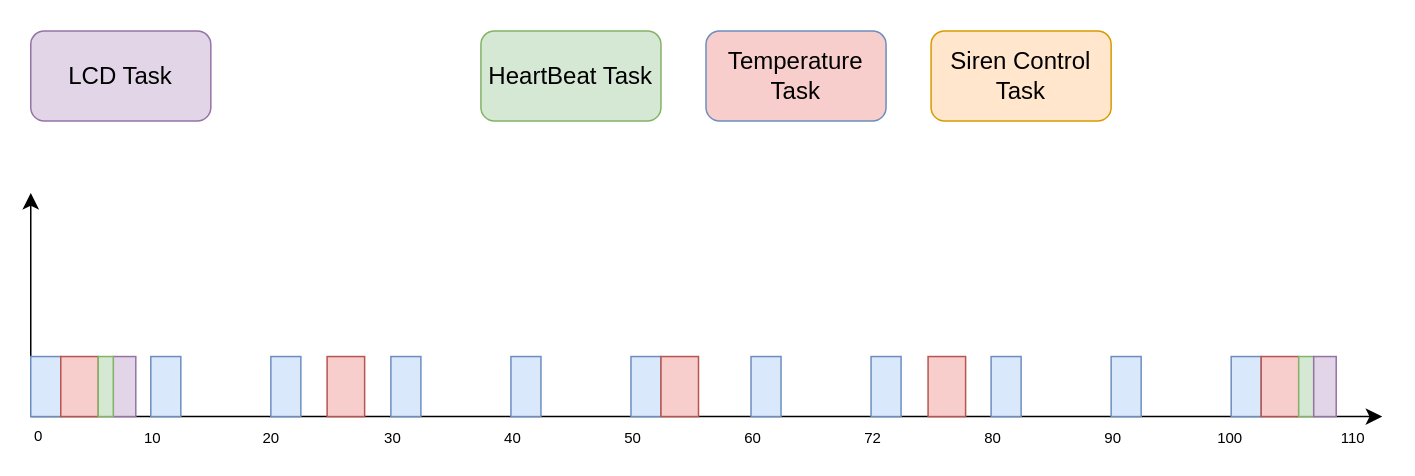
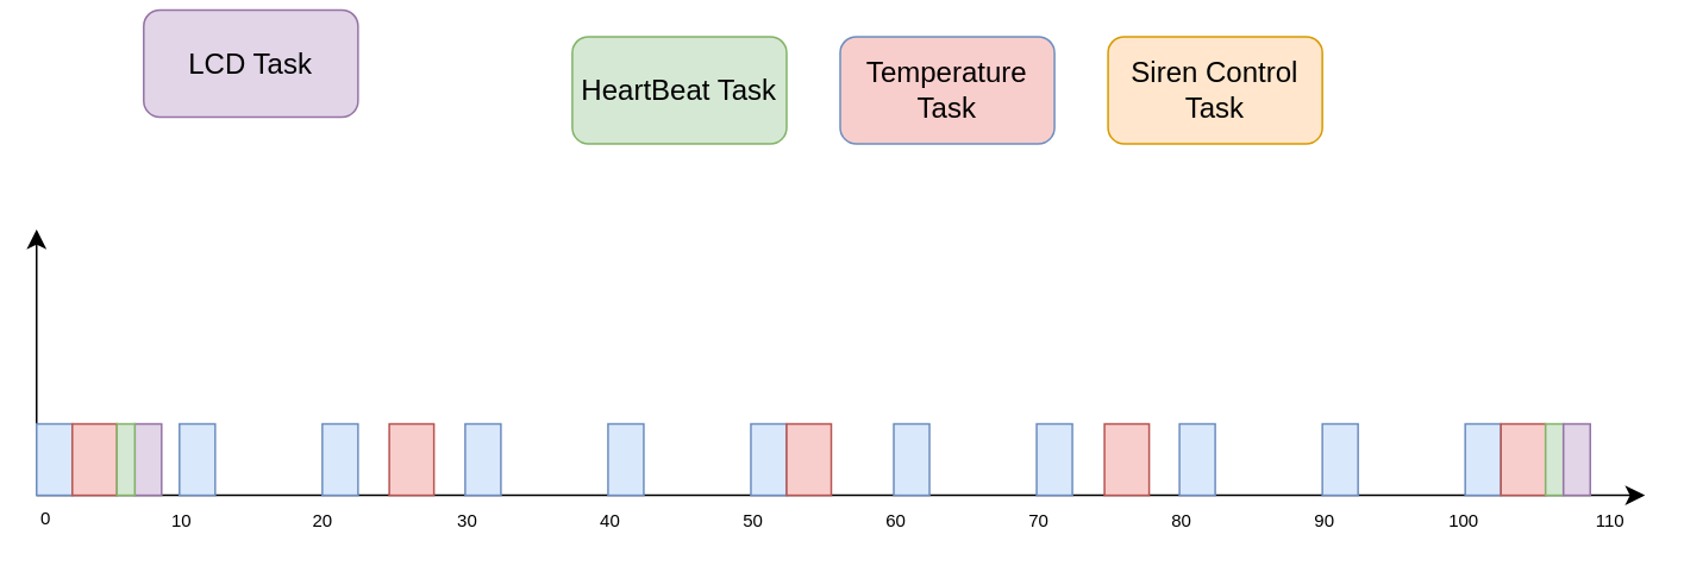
  <mxCell id="0" />
  <mxCell id="1" parent="0" />
  <mxCell id="2" value="" style="endArrow=classic;html=1;rounded=0;fontSize=12;startSize=8;endSize=8;curved=1;" edge="1" parent="1"><mxGeometry width="50" height="50" relative="1" as="geometry"><mxPoint x="20" y="277" as="sourcePoint" /><mxPoint x="920.667" y="277" as="targetPoint" /></mxGeometry></mxCell>
  <mxCell id="3" value="&lt;font style=&quot;font-size: 10px;&quot;&gt;10&lt;/font&gt;" style="edgeLabel;html=1;align=center;verticalAlign=middle;resizable=0;points=[];fontSize=16;" vertex="1" connectable="0" parent="2"><mxGeometry x="-0.654" y="-1" relative="1" as="geometry"><mxPoint x="-76" y="10" as="offset" /></mxGeometry></mxCell>
  <mxCell id="4" value="" style="endArrow=classic;html=1;rounded=0;fontSize=12;startSize=8;endSize=8;curved=1;" edge="1" parent="1"><mxGeometry width="50" height="50" relative="1" as="geometry"><mxPoint x="20" y="276" as="sourcePoint" /><mxPoint x="20" y="128" as="targetPoint" /></mxGeometry></mxCell>
  <mxCell id="5" value="" style="rounded=0;whiteSpace=wrap;html=1;fontSize=16;fillColor=#dae8fc;strokeColor=#6c8ebf;" vertex="1" parent="1"><mxGeometry x="20" y="237" width="20" height="40" as="geometry" /></mxCell>
  <mxCell id="6" value="&lt;font style=&quot;font-size: 10px;&quot;&gt;20&lt;/font&gt;" style="edgeLabel;html=1;align=center;verticalAlign=middle;resizable=0;points=[];fontSize=16;" vertex="1" connectable="0" parent="1"><mxGeometry x="179.997" y="288" as="geometry" /></mxCell>
  <mxCell id="7" value="" style="rounded=0;whiteSpace=wrap;html=1;fontSize=16;fillColor=#dae8fc;strokeColor=#6c8ebf;" vertex="1" parent="1"><mxGeometry x="100" y="237" width="20" height="40" as="geometry" /></mxCell>
  <mxCell id="8" value="" style="rounded=0;whiteSpace=wrap;html=1;fontSize=16;fillColor=#dae8fc;strokeColor=#6c8ebf;" vertex="1" parent="1"><mxGeometry x="180" y="237" width="20" height="40" as="geometry" /></mxCell>
  <mxCell id="9" value="" style="rounded=0;whiteSpace=wrap;html=1;fontSize=16;fillColor=#dae8fc;strokeColor=#6c8ebf;" vertex="1" parent="1"><mxGeometry x="260" y="237" width="20" height="40" as="geometry" /></mxCell>
  <mxCell id="10" value="" style="rounded=0;whiteSpace=wrap;html=1;fontSize=16;fillColor=#dae8fc;strokeColor=#6c8ebf;" vertex="1" parent="1"><mxGeometry x="340" y="237" width="20" height="40" as="geometry" /></mxCell>
  <mxCell id="11" value="" style="rounded=0;whiteSpace=wrap;html=1;fontSize=16;fillColor=#dae8fc;strokeColor=#6c8ebf;" vertex="1" parent="1"><mxGeometry x="420" y="237" width="20" height="40" as="geometry" /></mxCell>
  <mxCell id="12" value="" style="rounded=0;whiteSpace=wrap;html=1;fontSize=16;fillColor=#dae8fc;strokeColor=#6c8ebf;" vertex="1" parent="1"><mxGeometry x="500" y="237" width="20" height="40" as="geometry" /></mxCell>
  <mxCell id="13" value="" style="rounded=0;whiteSpace=wrap;html=1;fontSize=16;fillColor=#dae8fc;strokeColor=#6c8ebf;" vertex="1" parent="1"><mxGeometry x="580" y="237" width="20" height="40" as="geometry" /></mxCell>
  <mxCell id="14" value="" style="rounded=0;whiteSpace=wrap;html=1;fontSize=16;fillColor=#dae8fc;strokeColor=#6c8ebf;" vertex="1" parent="1"><mxGeometry x="660" y="237" width="20" height="40" as="geometry" /></mxCell>
  <mxCell id="15" value="" style="rounded=0;whiteSpace=wrap;html=1;fontSize=16;fillColor=#dae8fc;strokeColor=#6c8ebf;" vertex="1" parent="1"><mxGeometry x="740" y="237" width="20" height="40" as="geometry" /></mxCell>
  <mxCell id="16" value="" style="rounded=0;whiteSpace=wrap;html=1;fontSize=16;fillColor=#dae8fc;strokeColor=#6c8ebf;" vertex="1" parent="1"><mxGeometry x="820" y="237" width="20" height="40" as="geometry" /></mxCell>
  <mxCell id="17" value="&lt;font style=&quot;font-size: 10px;&quot;&gt;40&lt;/font&gt;" style="edgeLabel;html=1;align=center;verticalAlign=middle;resizable=0;points=[];fontSize=16;" vertex="1" connectable="0" parent="1"><mxGeometry x="340" y="288" as="geometry" /></mxCell>
  <mxCell id="18" value="&lt;font style=&quot;font-size: 10px;&quot;&gt;30&lt;/font&gt;" style="edgeLabel;html=1;align=center;verticalAlign=middle;resizable=0;points=[];fontSize=16;" vertex="1" connectable="0" parent="1"><mxGeometry x="260" y="288" as="geometry" /></mxCell>
  <mxCell id="19" value="&lt;font style=&quot;font-size: 10px;&quot;&gt;50&lt;/font&gt;" style="edgeLabel;html=1;align=center;verticalAlign=middle;resizable=0;points=[];fontSize=16;" vertex="1" connectable="0" parent="1"><mxGeometry x="420" y="288" as="geometry" /></mxCell>
  <mxCell id="20" value="&lt;font style=&quot;font-size: 10px;&quot;&gt;60&lt;/font&gt;" style="edgeLabel;html=1;align=center;verticalAlign=middle;resizable=0;points=[];fontSize=16;" vertex="1" connectable="0" parent="1"><mxGeometry x="500" y="288" as="geometry" /></mxCell>
  <mxCell id="21" value="&lt;font style=&quot;font-size: 10px;&quot;&gt;0&lt;/font&gt;" style="edgeLabel;html=1;align=center;verticalAlign=middle;resizable=0;points=[];fontSize=16;" vertex="1" connectable="0" parent="1"><mxGeometry x="20" y="295" as="geometry"><mxPoint x="4" y="-8" as="offset" /></mxGeometry></mxCell>
  <mxCell id="22" value="&lt;font style=&quot;font-size: 10px;&quot;&gt;80&lt;/font&gt;" style="edgeLabel;html=1;align=center;verticalAlign=middle;resizable=0;points=[];fontSize=16;" vertex="1" connectable="0" parent="1"><mxGeometry x="660" y="288" as="geometry" /></mxCell>
- <mxCell id="23" value="&lt;font style=&quot;font-size: 10px;&quot;&gt;72&lt;/font&gt;" style="edgeLabel;html=1;align=center;verticalAlign=middle;resizable=0;points=[];fontSize=16;" vertex="1" connectable="0" parent="1"><mxGeometry x="580" y="288" as="geometry" /></mxCell>
+ <mxCell id="23" value="&lt;font style=&quot;font-size: 10px;&quot;&gt;70&lt;/font&gt;" style="edgeLabel;html=1;align=center;verticalAlign=middle;resizable=0;points=[];fontSize=16;" vertex="1" connectable="0" parent="1"><mxGeometry x="580" y="288" as="geometry" /></mxCell>
  <mxCell id="24" value="&lt;font style=&quot;font-size: 10px;&quot;&gt;90&lt;/font&gt;" style="edgeLabel;html=1;align=center;verticalAlign=middle;resizable=0;points=[];fontSize=16;" vertex="1" connectable="0" parent="1"><mxGeometry x="740" y="288" as="geometry" /></mxCell>
  <mxCell id="25" value="&lt;font style=&quot;font-size: 10px;&quot;&gt;100&lt;/font&gt;" style="edgeLabel;html=1;align=center;verticalAlign=middle;resizable=0;points=[];fontSize=16;" vertex="1" connectable="0" parent="1"><mxGeometry x="820" y="288" as="geometry"><mxPoint x="-2" as="offset" /></mxGeometry></mxCell>
  <mxCell id="26" value="&lt;font style=&quot;font-size: 10px;&quot;&gt;110&lt;/font&gt;" style="edgeLabel;html=1;align=center;verticalAlign=middle;resizable=0;points=[];fontSize=16;" vertex="1" connectable="0" parent="1"><mxGeometry x="900" y="288" as="geometry" /></mxCell>
- <mxCell id="27" value="LCD Task&lt;span id=&quot;docs-internal-guid-93ddcce1-7fff-71a0-e8a1-f9ddcd11a120&quot;&gt;&lt;/span&gt;" style="rounded=1;whiteSpace=wrap;html=1;fontSize=16;fillColor=#e1d5e7;strokeColor=#9673a6;" vertex="1" parent="1"><mxGeometry x="20" y="20" width="120" height="60" as="geometry" /></mxCell>
+ <mxCell id="27" value="LCD Task&lt;span id=&quot;docs-internal-guid-93ddcce1-7fff-71a0-e8a1-f9ddcd11a120&quot;&gt;&lt;/span&gt;" style="rounded=1;whiteSpace=wrap;html=1;fontSize=16;fillColor=#e1d5e7;strokeColor=#9673a6;" vertex="1" parent="1"><mxGeometry x="80" y="5" width="120" height="60" as="geometry" /></mxCell>
  <mxCell id="28" value="HeartBeat Task&lt;span id=&quot;docs-internal-guid-93ddcce1-7fff-71a0-e8a1-f9ddcd11a120&quot;&gt;&lt;/span&gt;" style="rounded=1;whiteSpace=wrap;html=1;fontSize=16;fillColor=#d5e8d4;strokeColor=#82b366;" vertex="1" parent="1"><mxGeometry x="320" y="20" width="120" height="60" as="geometry" /></mxCell>
  <mxCell id="29" value="Temperature Task&lt;span id=&quot;docs-internal-guid-93ddcce1-7fff-71a0-e8a1-f9ddcd11a120&quot;&gt;&lt;/span&gt;" style="rounded=1;whiteSpace=wrap;html=1;fontSize=16;fillColor=#f8cecc;strokeColor=#6c8ebf;" vertex="1" parent="1"><mxGeometry x="470" y="20" width="120" height="60" as="geometry" /></mxCell>
  <mxCell id="30" value="Siren Control Task&lt;span id=&quot;docs-internal-guid-93ddcce1-7fff-71a0-e8a1-f9ddcd11a120&quot;&gt;&lt;/span&gt;" style="rounded=1;whiteSpace=wrap;html=1;fontSize=16;fillColor=#ffe6cc;strokeColor=#d79b00;" vertex="1" parent="1"><mxGeometry x="620" y="20" width="120" height="60" as="geometry" /></mxCell>
  <mxCell id="31" value="" style="rounded=0;whiteSpace=wrap;html=1;fontSize=16;fillColor=#f8cecc;strokeColor=#b85450;" vertex="1" parent="1"><mxGeometry x="40" y="237" width="25" height="40" as="geometry" /></mxCell>
  <mxCell id="32" value="" style="rounded=0;whiteSpace=wrap;html=1;fontSize=16;fillColor=#f8cecc;strokeColor=#b85450;" vertex="1" parent="1"><mxGeometry x="217.5" y="237" width="25" height="40" as="geometry" /></mxCell>
  <mxCell id="33" value="" style="rounded=0;whiteSpace=wrap;html=1;fontSize=16;fillColor=#f8cecc;strokeColor=#b85450;" vertex="1" parent="1"><mxGeometry x="440" y="237" width="25" height="40" as="geometry" /></mxCell>
  <mxCell id="34" value="" style="rounded=0;whiteSpace=wrap;html=1;fontSize=16;fillColor=#f8cecc;strokeColor=#b85450;" vertex="1" parent="1"><mxGeometry x="618" y="237" width="25" height="40" as="geometry" /></mxCell>
  <mxCell id="35" value="" style="rounded=0;whiteSpace=wrap;html=1;fontSize=16;fillColor=#f8cecc;strokeColor=#b85450;" vertex="1" parent="1"><mxGeometry x="840" y="237" width="25" height="40" as="geometry" /></mxCell>
  <mxCell id="36" value="" style="rounded=0;whiteSpace=wrap;html=1;fontSize=16;fillColor=#e1d5e7;strokeColor=#9673a6;" vertex="1" parent="1"><mxGeometry x="75" y="237" width="15" height="40" as="geometry" /></mxCell>
  <mxCell id="37" value="" style="rounded=0;whiteSpace=wrap;html=1;fontSize=16;fillColor=#d5e8d4;strokeColor=#82b366;" vertex="1" parent="1"><mxGeometry x="65" y="237" width="10" height="40" as="geometry" /></mxCell>
  <mxCell id="38" value="" style="rounded=0;whiteSpace=wrap;html=1;fontSize=16;fillColor=#d5e8d4;strokeColor=#82b366;" vertex="1" parent="1"><mxGeometry x="865" y="237" width="10" height="40" as="geometry" /></mxCell>
  <mxCell id="39" value="" style="rounded=0;whiteSpace=wrap;html=1;fontSize=16;fillColor=#e1d5e7;strokeColor=#9673a6;" vertex="1" parent="1"><mxGeometry x="875" y="237" width="15" height="40" as="geometry" /></mxCell>
